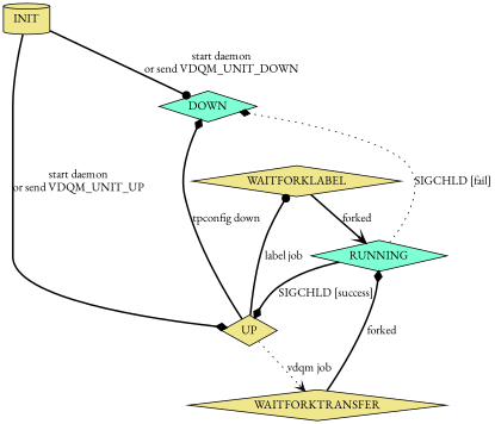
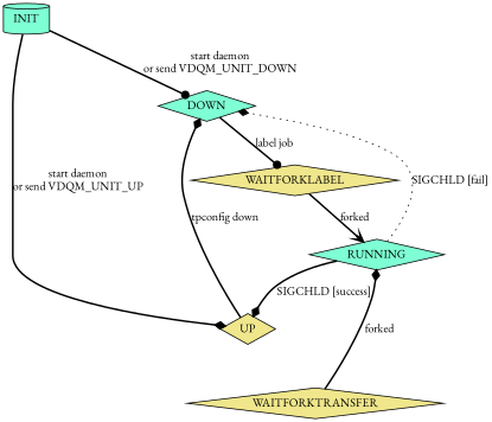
  digraph {
    fontname="EB Garamond"
    rankdir=TD
    node [fillcolor=khaki fontname="EB Garamond" shape=diamond style=filled]
    edge [arrowhead=diamond fontname="EB Garamond" style=bold]
-   INIT [shape=cylinder]
+   INIT [fillcolor=aquamarine shape=cylinder]
    DOWN [fillcolor=aquamarine]
    UP
    WAITFORKLABEL
    WAITFORKTRANSFER
    RUNNING [fillcolor=aquamarine]
    INIT -> DOWN [arrowhead=dot label="start daemon\nor send VDQM_UNIT_DOWN"]
    INIT -> UP [label="start daemon\nor send VDQM_UNIT_UP"]
    UP -> DOWN [label="tpconfig down"]
-   UP -> WAITFORKLABEL [arrowhead=dot label="label job"]
-   UP -> WAITFORKTRANSFER [arrowhead=vee label="vdqm job" style=dotted]
+   DOWN -> WAITFORKLABEL [arrowhead=dot label="label job"]
    WAITFORKLABEL -> RUNNING [arrowhead=vee label=forked]
    WAITFORKTRANSFER -> RUNNING [label=forked]
    RUNNING -> DOWN [label="SIGCHLD [fail]" style=dotted]
    RUNNING -> UP [label="SIGCHLD [success]"]
  }
